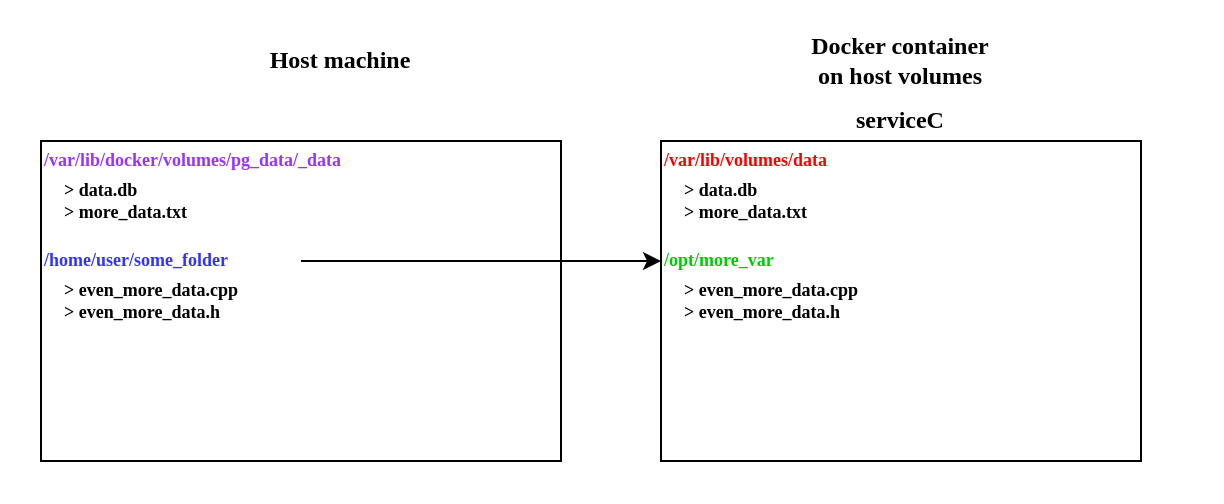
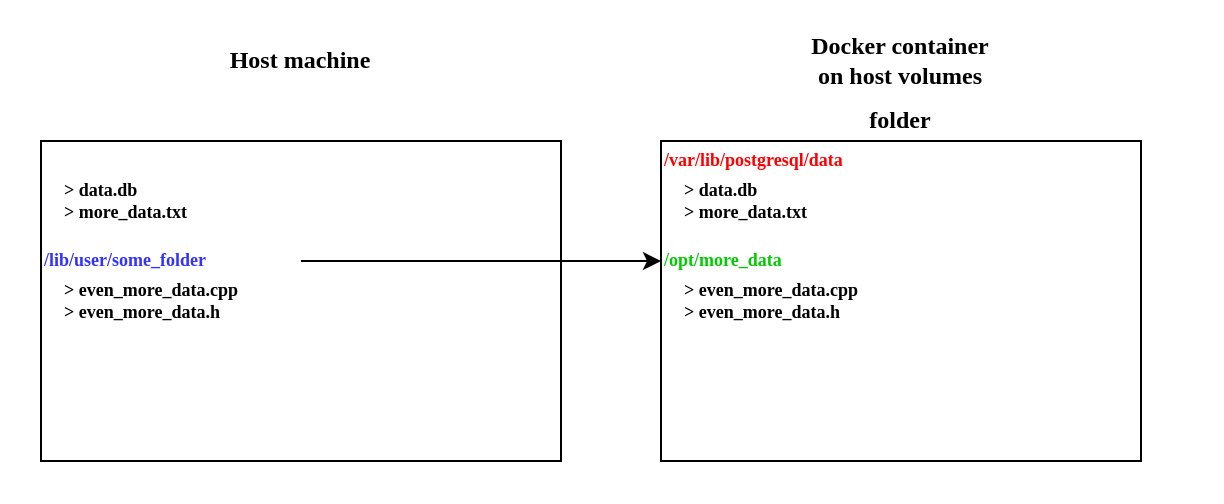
  <mxCell id="0" />
  <mxCell id="1" parent="0" />
  <mxCell id="2" value="" style="rounded=0;whiteSpace=wrap;html=1;" parent="1" vertex="1"><mxGeometry x="20" y="70" width="260" height="160" as="geometry" /></mxCell>
- <mxCell id="3" value="&lt;div&gt;Host machine&lt;/div&gt;" style="text;html=1;strokeColor=none;fillColor=none;align=center;verticalAlign=middle;whiteSpace=wrap;rounded=0;fontFamily=Fira Mono;fontSource=https%3A%2F%2Ffonts.googleapis.com%2Fcss%3Ffamily%3DFira%2BMono;fontStyle=1" parent="1" vertex="1"><mxGeometry x="80" y="20" width="180" height="20" as="geometry" /></mxCell>
+ <mxCell id="3" value="&lt;div&gt;Host machine&lt;/div&gt;" style="text;html=1;strokeColor=none;fillColor=none;align=center;verticalAlign=middle;whiteSpace=wrap;rounded=0;fontFamily=Fira Mono;fontSource=https%3A%2F%2Ffonts.googleapis.com%2Fcss%3Ffamily%3DFira%2BMono;fontStyle=1" parent="1" vertex="1"><mxGeometry x="60" y="20" width="180" height="20" as="geometry" /></mxCell>
  <mxCell id="4" value="&lt;div&gt;Docker container&lt;/div&gt;&lt;div&gt;on host volumes&lt;br&gt;&lt;/div&gt;" style="text;html=1;strokeColor=none;fillColor=none;align=center;verticalAlign=middle;whiteSpace=wrap;rounded=0;fontFamily=Fira Mono;fontSource=https%3A%2F%2Ffonts.googleapis.com%2Fcss%3Ffamily%3DFira%2BMono;fontStyle=1" parent="1" vertex="1"><mxGeometry x="330" y="20" width="240" height="20" as="geometry" /></mxCell>
- <mxCell id="5" value="serviceC" style="text;html=1;strokeColor=none;fillColor=none;align=center;verticalAlign=middle;whiteSpace=wrap;rounded=0;fontFamily=Fira Mono;fontSource=https%3A%2F%2Ffonts.googleapis.com%2Fcss%3Ffamily%3DFira%2BMono;fontStyle=1;" parent="1" vertex="1"><mxGeometry x="330" y="50" width="240" height="20" as="geometry" /></mxCell>
+ <mxCell id="5" value="folder" style="text;html=1;strokeColor=none;fillColor=none;align=center;verticalAlign=middle;whiteSpace=wrap;rounded=0;fontFamily=Fira Mono;fontSource=https%3A%2F%2Ffonts.googleapis.com%2Fcss%3Ffamily%3DFira%2BMono;fontStyle=1;" parent="1" vertex="1"><mxGeometry x="330" y="50" width="240" height="20" as="geometry" /></mxCell>
  <mxCell id="6" value="" style="rounded=0;whiteSpace=wrap;html=1;" vertex="1" parent="1"><mxGeometry x="330" y="70" width="240" height="160" as="geometry" /></mxCell>
- <mxCell id="7" value="/var/lib/docker/volumes/pg_data/_data" style="text;html=1;strokeColor=none;fillColor=none;align=left;verticalAlign=middle;whiteSpace=wrap;rounded=0;fontFamily=Fira Mono;fontSource=https%3A%2F%2Ffonts.googleapis.com%2Fcss%3Ffamily%3DFira%2BMono;fontStyle=1;fontSize=9;fontColor=#9933FF;" vertex="1" parent="1"><mxGeometry x="20" y="70" width="250" height="20" as="geometry" /></mxCell>
  <mxCell id="8" value="&lt;div&gt;&amp;gt; data.db&lt;/div&gt;&lt;div&gt;&amp;gt; more_data.txt&lt;br&gt;&lt;/div&gt;" style="text;html=1;strokeColor=none;fillColor=none;align=left;verticalAlign=middle;whiteSpace=wrap;rounded=0;fontFamily=Fira Mono;fontSource=https%3A%2F%2Ffonts.googleapis.com%2Fcss%3Ffamily%3DFira%2BMono;fontStyle=1;fontSize=9;" vertex="1" parent="1"><mxGeometry x="30" y="90" width="250" height="20" as="geometry" /></mxCell>
- <mxCell id="9" value="/var/lib/volumes/data" style="text;html=1;strokeColor=none;fillColor=none;align=left;verticalAlign=middle;whiteSpace=wrap;rounded=0;fontFamily=Fira Mono;fontSource=https%3A%2F%2Ffonts.googleapis.com%2Fcss%3Ffamily%3DFira%2BMono;fontStyle=1;fontSize=9;fontColor=#FF0000;" vertex="1" parent="1"><mxGeometry x="330" y="70" width="250" height="20" as="geometry" /></mxCell>
+ <mxCell id="9" value="/var/lib/postgresql/data" style="text;html=1;strokeColor=none;fillColor=none;align=left;verticalAlign=middle;whiteSpace=wrap;rounded=0;fontFamily=Fira Mono;fontSource=https%3A%2F%2Ffonts.googleapis.com%2Fcss%3Ffamily%3DFira%2BMono;fontStyle=1;fontSize=9;fontColor=#FF0000;" vertex="1" parent="1"><mxGeometry x="330" y="70" width="250" height="20" as="geometry" /></mxCell>
  <mxCell id="10" value="&lt;div&gt;&amp;gt; data.db&lt;/div&gt;&lt;div&gt;&amp;gt; more_data.txt&lt;br&gt;&lt;/div&gt;" style="text;html=1;strokeColor=none;fillColor=none;align=left;verticalAlign=middle;whiteSpace=wrap;rounded=0;fontFamily=Fira Mono;fontSource=https%3A%2F%2Ffonts.googleapis.com%2Fcss%3Ffamily%3DFira%2BMono;fontStyle=1;fontSize=9;" vertex="1" parent="1"><mxGeometry x="340" y="90" width="250" height="20" as="geometry" /></mxCell>
- <mxCell id="11" value="/home/user/some_folder" style="text;html=1;strokeColor=none;fillColor=none;align=left;verticalAlign=middle;whiteSpace=wrap;rounded=0;fontFamily=Fira Mono;fontSource=https%3A%2F%2Ffonts.googleapis.com%2Fcss%3Ffamily%3DFira%2BMono;fontStyle=1;fontSize=9;fontColor=#3333FF;" vertex="1" parent="1"><mxGeometry x="20" y="120" width="130" height="20" as="geometry" /></mxCell>
+ <mxCell id="11" value="/lib/user/some_folder" style="text;html=1;strokeColor=none;fillColor=none;align=left;verticalAlign=middle;whiteSpace=wrap;rounded=0;fontFamily=Fira Mono;fontSource=https%3A%2F%2Ffonts.googleapis.com%2Fcss%3Ffamily%3DFira%2BMono;fontStyle=1;fontSize=9;fontColor=#3333FF;" vertex="1" parent="1"><mxGeometry x="20" y="120" width="130" height="20" as="geometry" /></mxCell>
  <mxCell id="12" value="&lt;div&gt;&amp;gt; even_more_data.cpp&lt;/div&gt;&lt;div&gt;&amp;gt; even_more_data.h&lt;br&gt;&lt;/div&gt;" style="text;html=1;strokeColor=none;fillColor=none;align=left;verticalAlign=middle;whiteSpace=wrap;rounded=0;fontFamily=Fira Mono;fontSource=https%3A%2F%2Ffonts.googleapis.com%2Fcss%3Ffamily%3DFira%2BMono;fontStyle=1;fontSize=9;" vertex="1" parent="1"><mxGeometry x="30" y="140" width="250" height="20" as="geometry" /></mxCell>
- <mxCell id="13" value="/opt/more_var" style="text;html=1;strokeColor=none;fillColor=none;align=left;verticalAlign=middle;whiteSpace=wrap;rounded=0;fontFamily=Fira Mono;fontSource=https%3A%2F%2Ffonts.googleapis.com%2Fcss%3Ffamily%3DFira%2BMono;fontStyle=1;fontSize=9;fontColor=#00CC00;" vertex="1" parent="1"><mxGeometry x="330" y="120" width="250" height="20" as="geometry" /></mxCell>
+ <mxCell id="13" value="/opt/more_data" style="text;html=1;strokeColor=none;fillColor=none;align=left;verticalAlign=middle;whiteSpace=wrap;rounded=0;fontFamily=Fira Mono;fontSource=https%3A%2F%2Ffonts.googleapis.com%2Fcss%3Ffamily%3DFira%2BMono;fontStyle=1;fontSize=9;fontColor=#00CC00;" vertex="1" parent="1"><mxGeometry x="330" y="120" width="250" height="20" as="geometry" /></mxCell>
  <mxCell id="14" value="&lt;div&gt;&amp;gt; even_more_data.cpp&lt;/div&gt;&lt;div&gt;&amp;gt; even_more_data.h&lt;br&gt;&lt;/div&gt;" style="text;html=1;strokeColor=none;fillColor=none;align=left;verticalAlign=middle;whiteSpace=wrap;rounded=0;fontFamily=Fira Mono;fontSource=https%3A%2F%2Ffonts.googleapis.com%2Fcss%3Ffamily%3DFira%2BMono;fontStyle=1;fontSize=9;" vertex="1" parent="1"><mxGeometry x="340" y="140" width="250" height="20" as="geometry" /></mxCell>
  <mxCell id="15" value="" style="endArrow=classic;html=1;fontSize=9;fontColor=#00CC00;" edge="1" parent="1" source="11"><mxGeometry width="50" height="50" relative="1" as="geometry"><mxPoint x="330" y="180" as="sourcePoint" /><mxPoint x="330" y="130" as="targetPoint" /></mxGeometry></mxCell>
